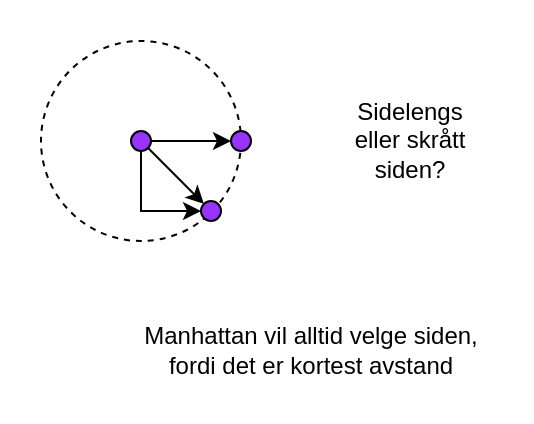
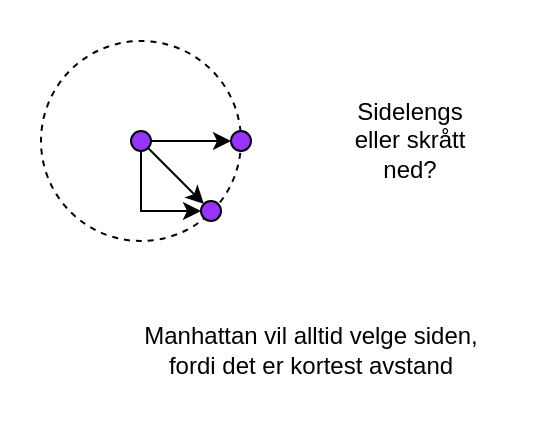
  <mxCell id="0" />
  <mxCell id="1" parent="0" />
  <mxCell id="2" value="" style="ellipse;whiteSpace=wrap;html=1;fillColor=none;dashed=1;" vertex="1" parent="1"><mxGeometry width="100" height="100" as="geometry" x="20" y="20" /></mxCell>
  <mxCell id="3" style="edgeStyle=none;rounded=0;orthogonalLoop=1;jettySize=auto;html=1;exitX=1;exitY=1;exitDx=0;exitDy=0;entryX=0;entryY=0;entryDx=0;entryDy=0;" edge="1" parent="1" source="6" target="8"><mxGeometry relative="1" as="geometry" /></mxCell>
  <mxCell id="4" style="edgeStyle=none;rounded=0;orthogonalLoop=1;jettySize=auto;html=1;exitX=1;exitY=0.5;exitDx=0;exitDy=0;entryX=0;entryY=0.5;entryDx=0;entryDy=0;" edge="1" parent="1" source="6" target="7"><mxGeometry relative="1" as="geometry" /></mxCell>
  <mxCell id="5" style="edgeStyle=orthogonalEdgeStyle;rounded=0;orthogonalLoop=1;jettySize=auto;html=1;exitX=0.5;exitY=1;exitDx=0;exitDy=0;entryX=0;entryY=0.5;entryDx=0;entryDy=0;" edge="1" parent="1" source="6" target="8"><mxGeometry relative="1" as="geometry" /></mxCell>
  <mxCell id="6" value="" style="ellipse;whiteSpace=wrap;html=1;fillColor=#9933FF;" vertex="1" parent="1"><mxGeometry x="65" y="65" width="10" height="10" as="geometry" /></mxCell>
  <mxCell id="7" value="" style="ellipse;whiteSpace=wrap;html=1;fillColor=#9933FF;" vertex="1" parent="1"><mxGeometry x="115" y="65" width="10" height="10" as="geometry" /></mxCell>
  <mxCell id="8" value="" style="ellipse;whiteSpace=wrap;html=1;fillColor=#9933FF;" vertex="1" parent="1"><mxGeometry x="100" y="100" width="10" height="10" as="geometry" /></mxCell>
- <mxCell id="9" value="Sidelengs eller skrått siden?" style="text;html=1;strokeColor=none;fillColor=none;align=center;verticalAlign=middle;whiteSpace=wrap;rounded=0;" vertex="1" parent="1"><mxGeometry x="170" y="42.5" width="70" height="55" as="geometry" /></mxCell>
+ <mxCell id="9" value="Sidelengs eller skrått ned?" style="text;html=1;strokeColor=none;fillColor=none;align=center;verticalAlign=middle;whiteSpace=wrap;rounded=0;" vertex="1" parent="1"><mxGeometry x="170" y="42.5" width="70" height="55" as="geometry" /></mxCell>
  <mxCell id="10" value="Manhattan vil alltid velge siden, &lt;br&gt;fordi det er kortest avstand" style="text;html=1;align=center;verticalAlign=middle;resizable=0;points=[];autosize=1;strokeColor=none;" vertex="1" parent="1"><mxGeometry x="65" y="160" width="180" height="30" as="geometry" /></mxCell>
